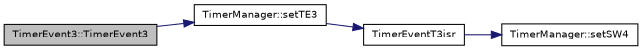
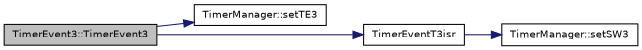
  digraph {
    rankdir=LR
    node [color=black fillcolor=white fontname=Helvetica fontsize=10 shape=record style=filled]
    edge [color=midnightblue fontname=Helvetica fontsize=10 labelfontname=Helvetica labelfontsize=10 style=solid]
    n1 [fillcolor=grey75 fontcolor=black height=0.2 label="TimerEvent3::TimerEvent3" width=0.4]
    n2 [height=0.2 label="TimerManager::setTE3" width=0.4]
    n3 [height=0.2 label=TimerEventT3isr width=0.4]
-   n4 [height=0.2 label="TimerManager::setSW4" width=0.4]
+   n4 [height=0.2 label="TimerManager::setSW3" width=0.4]
    n1 -> n2
-   n2 -> n3
+   n1 -> n3
    n3 -> n4
  }
